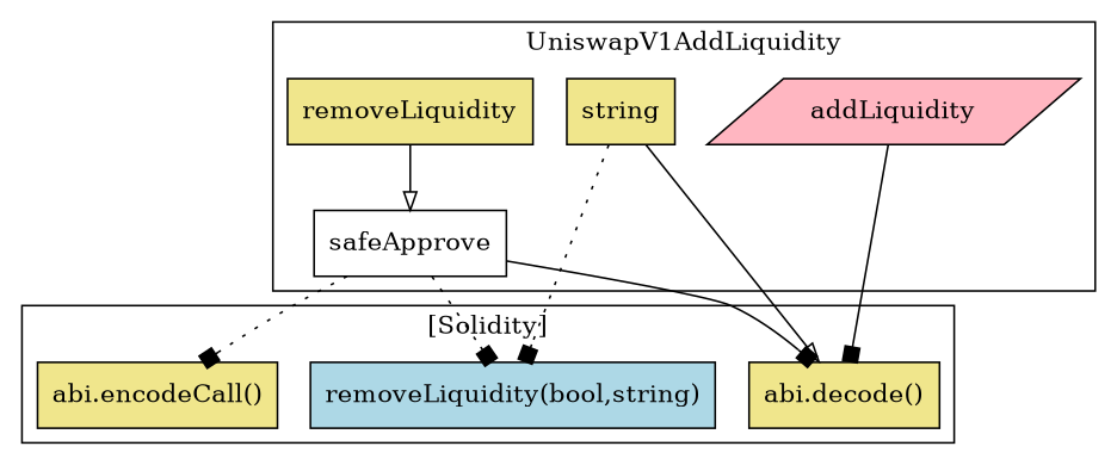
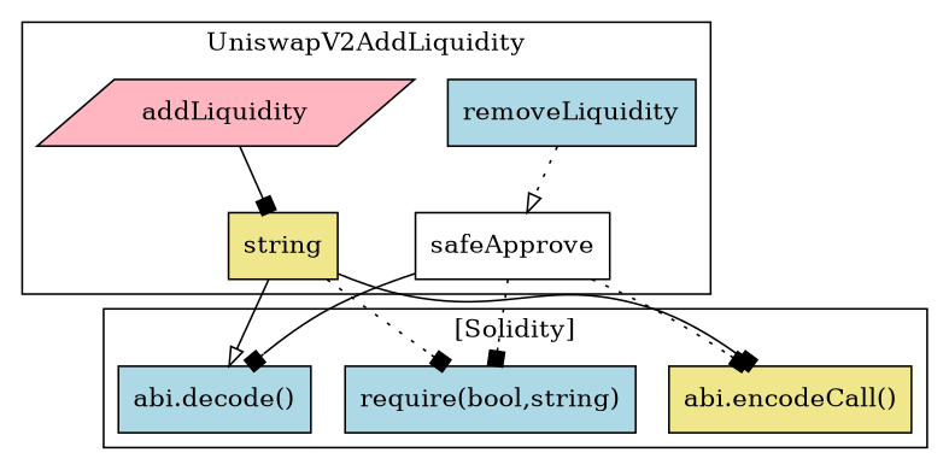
  strict digraph {
    fontname="DejaVu Serif"
    node [fillcolor=khaki fontname="DejaVu Serif" shape=box style=filled]
    edge [arrowhead=box fontname="DejaVu Serif" style=solid]
    n1 [label=string]
-   n2 [label=removeLiquidity]
+   n2 [fillcolor=lightblue label=removeLiquidity]
    n3 [fillcolor=white label=safeApprove]
    n4 [fillcolor=lightpink label=addLiquidity shape=parallelogram]
-   "abi.decode()"
+   "abi.decode()" [fillcolor=lightblue]
    "abi.encodeCall()"
-   "require(bool,string)" [fillcolor=lightblue label="removeLiquidity(bool,string)"]
+   "require(bool,string)" [fillcolor=lightblue]
    subgraph cluster_1 {
-     label=UniswapV1AddLiquidity
+     label=UniswapV2AddLiquidity
      n1
      n2
      n3
      n4
    }
    subgraph cluster_2 {
      label="[Solidity]"
      "abi.decode()"
      "abi.encodeCall()"
      "require(bool,string)"
    }
    n1 -> "abi.decode()" [arrowhead=onormal]
+   n1 -> "abi.encodeCall()"
    n1 -> "require(bool,string)" [style=dotted]
-   n2 -> n3 [arrowhead=onormal]
+   n2 -> n3 [arrowhead=onormal style=dotted]
    n3 -> "abi.decode()"
    n3 -> "abi.encodeCall()" [style=dotted]
    n3 -> "require(bool,string)" [style=dotted]
-   n4 -> "abi.decode()"
+   n4 -> n1
  }
